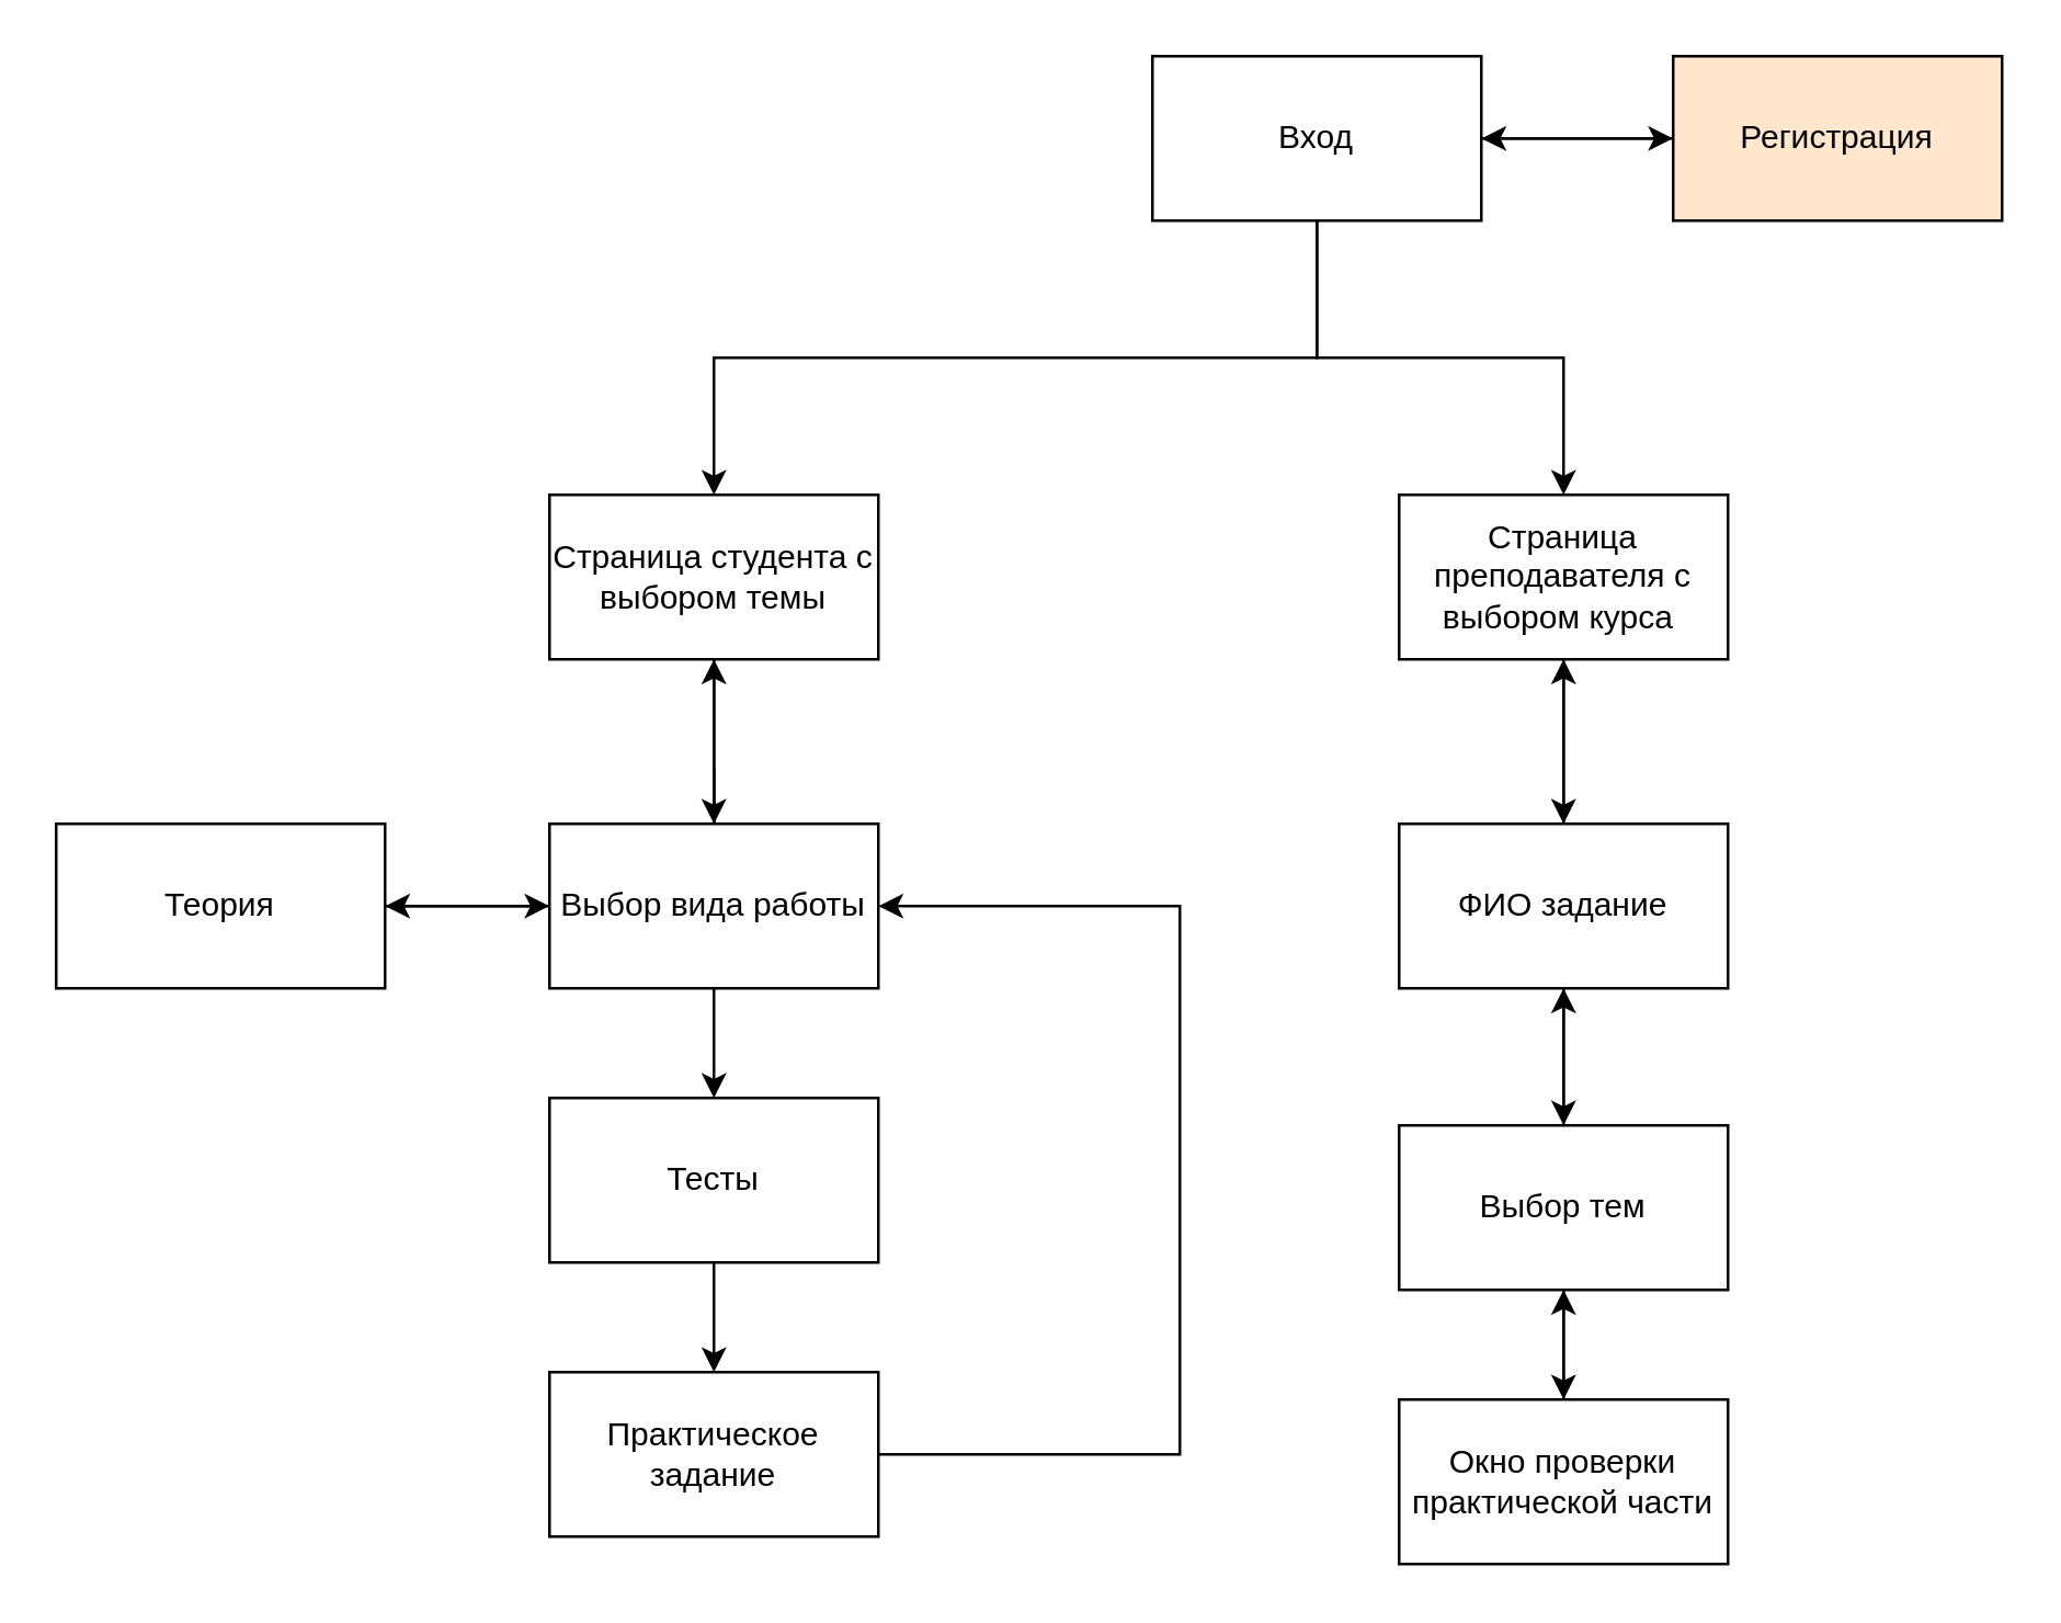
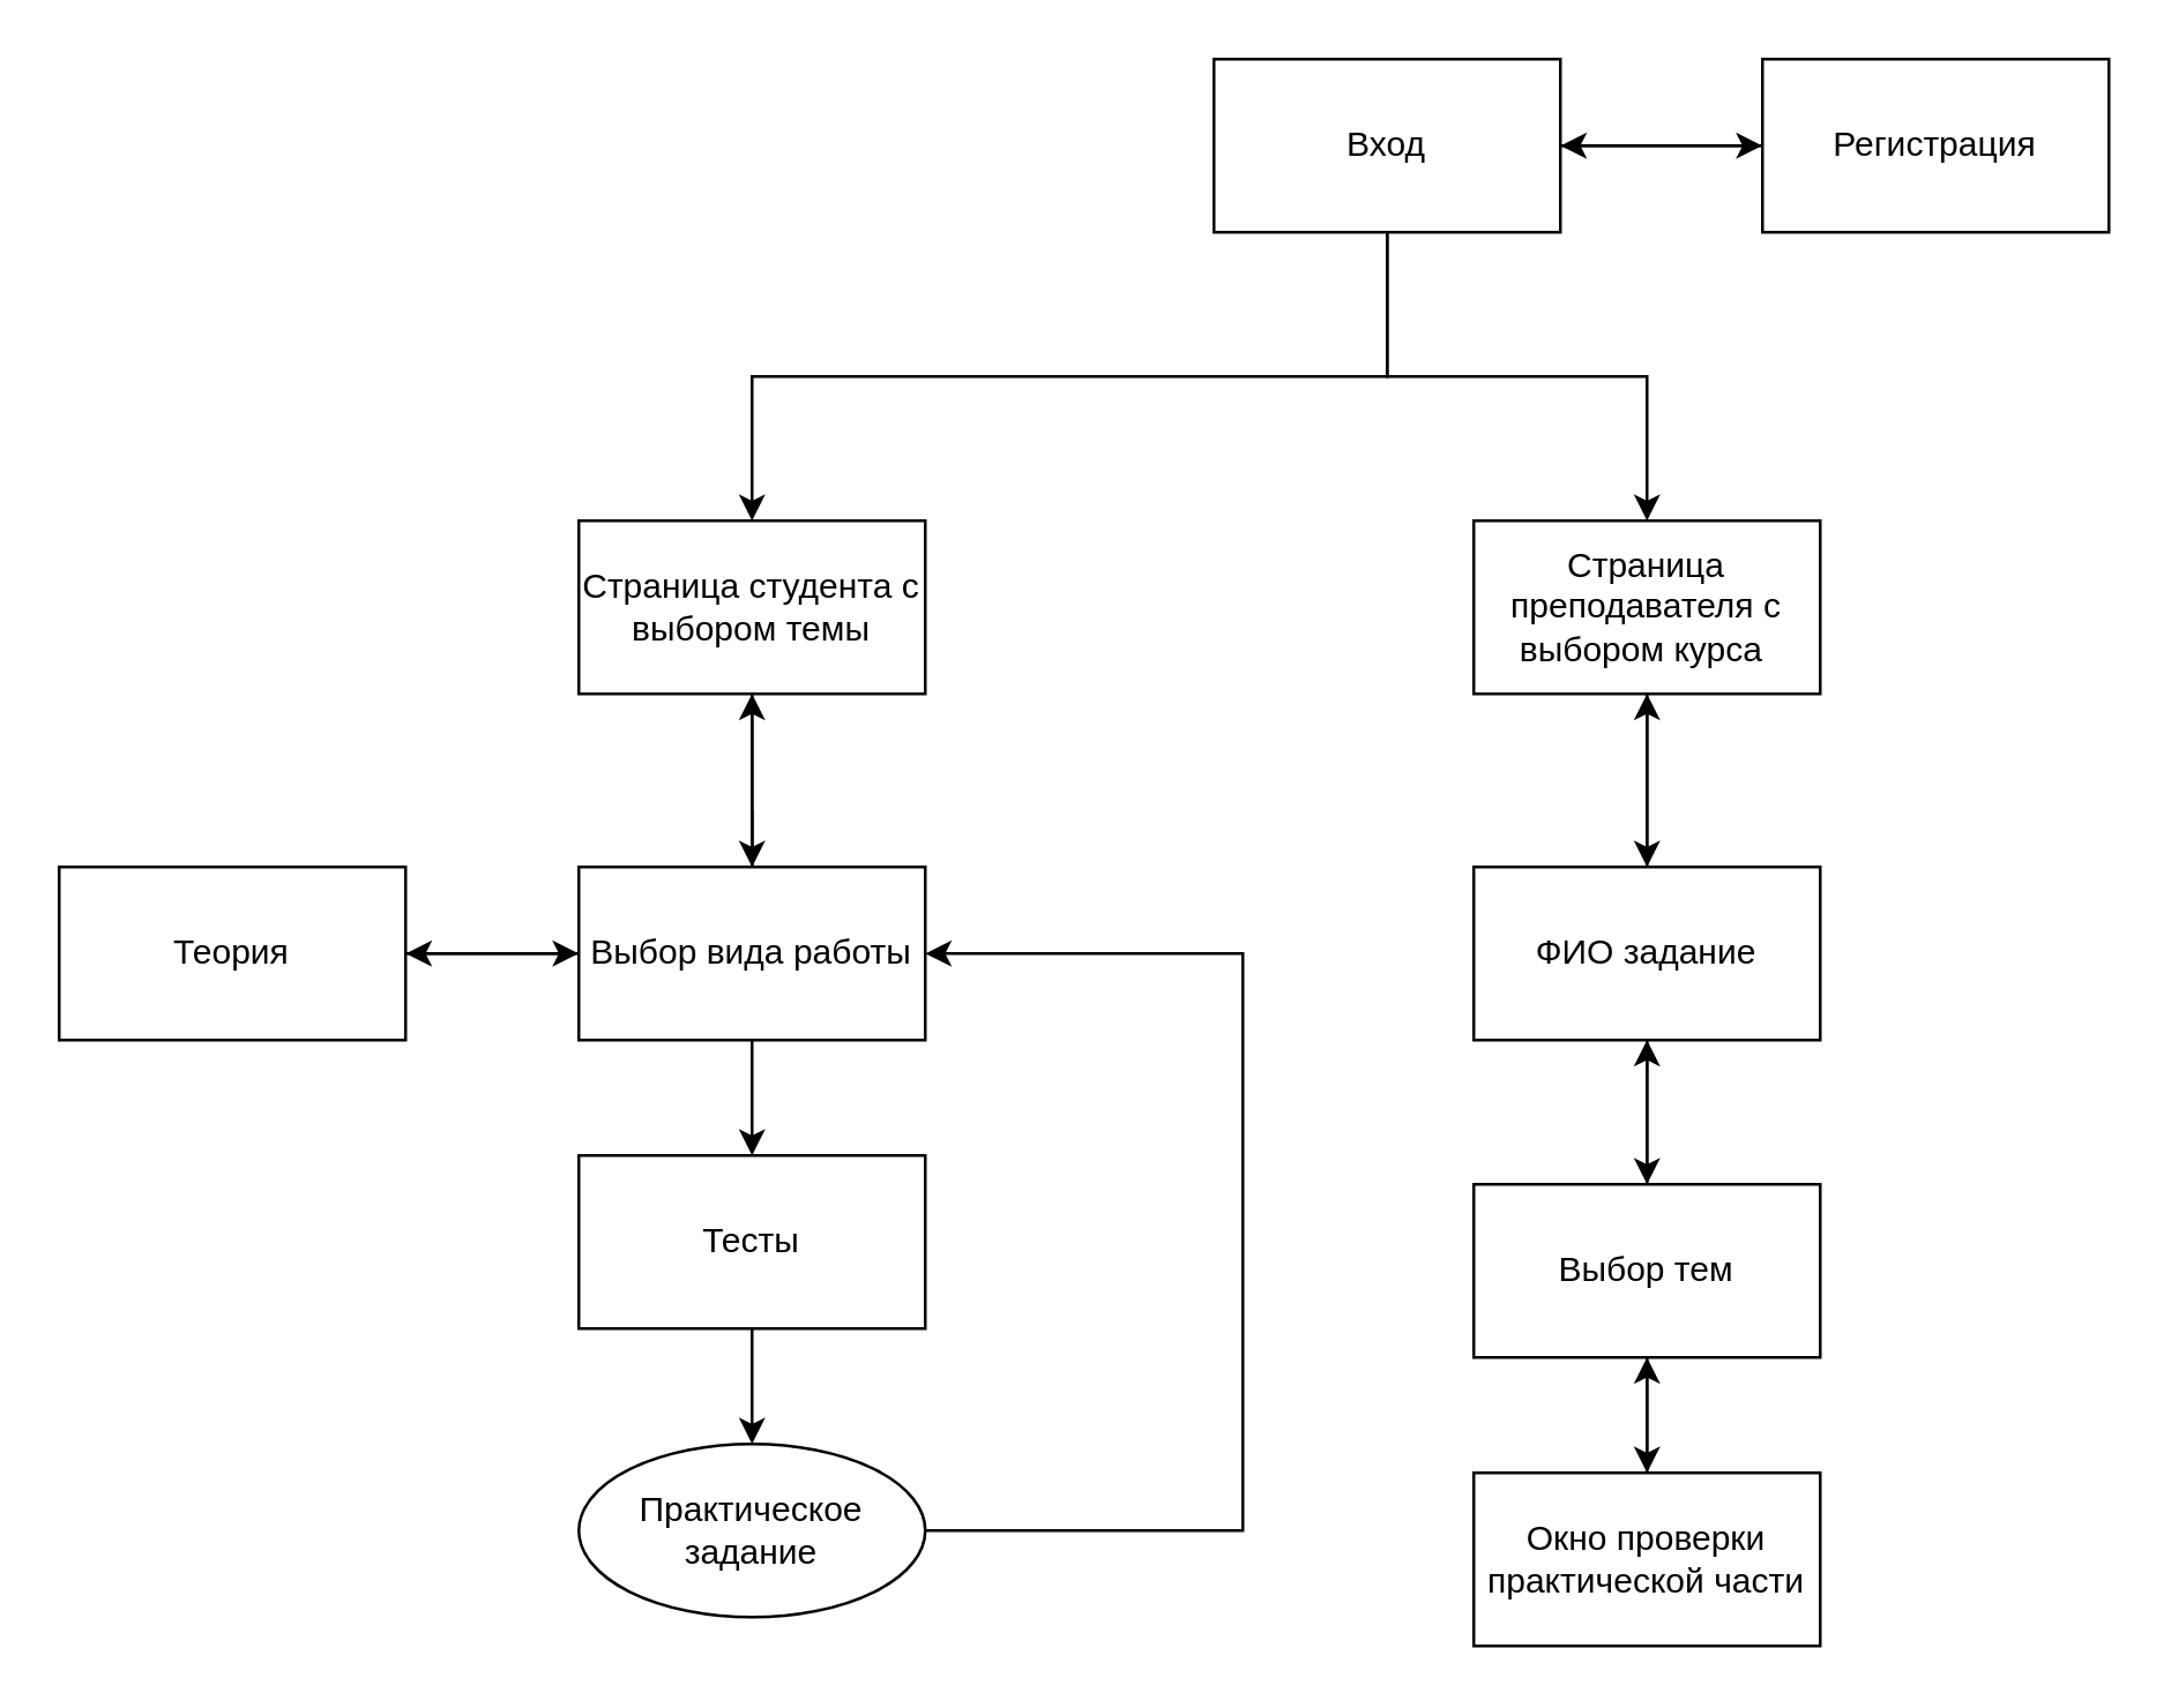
  <mxCell id="0" />
  <mxCell id="1" parent="0" />
  <mxCell id="2" style="edgeStyle=orthogonalEdgeStyle;rounded=0;orthogonalLoop=1;jettySize=auto;html=1;exitX=0.5;exitY=1;exitDx=0;exitDy=0;" edge="1" parent="1" source="5" target="9"><mxGeometry relative="1" as="geometry"><mxPoint x="300" y="180" as="targetPoint" /></mxGeometry></mxCell>
  <mxCell id="3" style="edgeStyle=orthogonalEdgeStyle;rounded=0;orthogonalLoop=1;jettySize=auto;html=1;exitX=0.5;exitY=1;exitDx=0;exitDy=0;" edge="1" parent="1" source="5" target="7"><mxGeometry relative="1" as="geometry"><mxPoint x="650" y="180" as="targetPoint" /></mxGeometry></mxCell>
  <mxCell id="4" style="edgeStyle=orthogonalEdgeStyle;rounded=0;orthogonalLoop=1;jettySize=auto;html=1;exitX=1;exitY=0.5;exitDx=0;exitDy=0;entryX=0;entryY=0.5;entryDx=0;entryDy=0;" edge="1" parent="1" source="5" target="11"><mxGeometry relative="1" as="geometry" /></mxCell>
  <mxCell id="5" value="Вход" style="rounded=0;whiteSpace=wrap;html=1;" vertex="1" parent="1"><mxGeometry x="420" y="20" width="120" height="60" as="geometry" /></mxCell>
  <mxCell id="6" style="edgeStyle=orthogonalEdgeStyle;rounded=0;orthogonalLoop=1;jettySize=auto;html=1;" edge="1" parent="1" source="7"><mxGeometry relative="1" as="geometry"><mxPoint x="570" y="300" as="targetPoint" /></mxGeometry></mxCell>
  <mxCell id="7" value="Страница преподавателя с выбором курса&lt;span style=&quot;background-color: transparent; color: light-dark(rgb(0, 0, 0), rgb(255, 255, 255));&quot;&gt;&amp;nbsp;&lt;/span&gt;" style="rounded=0;whiteSpace=wrap;html=1;" vertex="1" parent="1"><mxGeometry x="510" y="180" width="120" height="60" as="geometry" /></mxCell>
  <mxCell id="8" style="edgeStyle=orthogonalEdgeStyle;rounded=0;orthogonalLoop=1;jettySize=auto;html=1;exitX=0.5;exitY=1;exitDx=0;exitDy=0;entryX=0.5;entryY=0;entryDx=0;entryDy=0;" edge="1" parent="1" source="9" target="15"><mxGeometry relative="1" as="geometry"><mxPoint x="260" y="300" as="targetPoint" /></mxGeometry></mxCell>
  <mxCell id="9" value="Страница студента с выбором темы" style="rounded=0;whiteSpace=wrap;html=1;" vertex="1" parent="1"><mxGeometry x="200" y="180" width="120" height="60" as="geometry" /></mxCell>
  <mxCell id="10" style="edgeStyle=orthogonalEdgeStyle;rounded=0;orthogonalLoop=1;jettySize=auto;html=1;entryX=1;entryY=0.5;entryDx=0;entryDy=0;" edge="1" parent="1" source="11" target="5"><mxGeometry relative="1" as="geometry" /></mxCell>
- <mxCell id="11" value="Регистрация" style="rounded=0;whiteSpace=wrap;html=1;fillColor=#ffe6cc;" vertex="1" parent="1"><mxGeometry x="610" y="20" width="120" height="60" as="geometry" /></mxCell>
+ <mxCell id="11" value="Регистрация" style="rounded=0;whiteSpace=wrap;html=1;" vertex="1" parent="1"><mxGeometry x="610" y="20" width="120" height="60" as="geometry" /></mxCell>
  <mxCell id="12" style="edgeStyle=orthogonalEdgeStyle;rounded=0;orthogonalLoop=1;jettySize=auto;html=1;" edge="1" parent="1" source="15" target="17"><mxGeometry relative="1" as="geometry"><mxPoint x="200" y="430" as="targetPoint" /><Array as="points"><mxPoint x="200" y="330" /><mxPoint x="200" y="330" /></Array></mxGeometry></mxCell>
  <mxCell id="13" style="edgeStyle=orthogonalEdgeStyle;rounded=0;orthogonalLoop=1;jettySize=auto;html=1;entryX=0.5;entryY=1;entryDx=0;entryDy=0;" edge="1" parent="1" source="15" target="9"><mxGeometry relative="1" as="geometry" /></mxCell>
  <mxCell id="14" style="edgeStyle=orthogonalEdgeStyle;rounded=0;orthogonalLoop=1;jettySize=auto;html=1;entryX=0.5;entryY=0;entryDx=0;entryDy=0;" edge="1" parent="1" source="15" target="19"><mxGeometry relative="1" as="geometry"><mxPoint x="400" y="450" as="targetPoint" /><Array as="points"><mxPoint x="260" y="280" /><mxPoint x="260" y="280" /></Array></mxGeometry></mxCell>
  <mxCell id="15" value="Выбор вида работы" style="rounded=0;whiteSpace=wrap;html=1;" vertex="1" parent="1"><mxGeometry x="200" y="300" width="120" height="60" as="geometry" /></mxCell>
  <mxCell id="16" style="edgeStyle=orthogonalEdgeStyle;rounded=0;orthogonalLoop=1;jettySize=auto;html=1;entryX=0;entryY=0.5;entryDx=0;entryDy=0;" edge="1" parent="1" source="17" target="15"><mxGeometry relative="1" as="geometry" /></mxCell>
  <mxCell id="17" value="Теория" style="rounded=0;whiteSpace=wrap;html=1;" vertex="1" parent="1"><mxGeometry x="20" y="300" width="120" height="60" as="geometry" /></mxCell>
  <mxCell id="18" style="edgeStyle=orthogonalEdgeStyle;rounded=0;orthogonalLoop=1;jettySize=auto;html=1;" edge="1" parent="1" source="19" target="29"><mxGeometry relative="1" as="geometry"><mxPoint x="400" y="560" as="targetPoint" /></mxGeometry></mxCell>
  <mxCell id="19" value="Тесты" style="rounded=0;whiteSpace=wrap;html=1;" vertex="1" parent="1"><mxGeometry x="200" y="400" width="120" height="60" as="geometry" /></mxCell>
  <mxCell id="20" style="edgeStyle=orthogonalEdgeStyle;rounded=0;orthogonalLoop=1;jettySize=auto;html=1;entryX=0.5;entryY=1;entryDx=0;entryDy=0;" edge="1" parent="1" source="22" target="7"><mxGeometry relative="1" as="geometry" /></mxCell>
  <mxCell id="21" style="edgeStyle=orthogonalEdgeStyle;rounded=0;orthogonalLoop=1;jettySize=auto;html=1;" edge="1" parent="1" source="22" target="25"><mxGeometry relative="1" as="geometry"><mxPoint x="570" y="410" as="targetPoint" /></mxGeometry></mxCell>
  <mxCell id="22" value="ФИО задание" style="rounded=0;whiteSpace=wrap;html=1;" vertex="1" parent="1"><mxGeometry x="510" y="300" width="120" height="60" as="geometry" /></mxCell>
  <mxCell id="23" style="edgeStyle=orthogonalEdgeStyle;rounded=0;orthogonalLoop=1;jettySize=auto;html=1;entryX=0.5;entryY=1;entryDx=0;entryDy=0;" edge="1" parent="1" source="25" target="22"><mxGeometry relative="1" as="geometry" /></mxCell>
  <mxCell id="24" style="edgeStyle=orthogonalEdgeStyle;rounded=0;orthogonalLoop=1;jettySize=auto;html=1;" edge="1" parent="1" source="25" target="27"><mxGeometry relative="1" as="geometry"><mxPoint x="570" y="540" as="targetPoint" /></mxGeometry></mxCell>
  <mxCell id="25" value="Выбор тем" style="rounded=0;whiteSpace=wrap;html=1;" vertex="1" parent="1"><mxGeometry x="510" y="410" width="120" height="60" as="geometry" /></mxCell>
  <mxCell id="26" style="edgeStyle=orthogonalEdgeStyle;rounded=0;orthogonalLoop=1;jettySize=auto;html=1;" edge="1" parent="1" source="27" target="25"><mxGeometry relative="1" as="geometry" /></mxCell>
  <mxCell id="27" value="Окно проверки практической части" style="rounded=0;whiteSpace=wrap;html=1;" vertex="1" parent="1"><mxGeometry x="510" y="510" width="120" height="60" as="geometry" /></mxCell>
  <mxCell id="28" style="edgeStyle=orthogonalEdgeStyle;rounded=0;orthogonalLoop=1;jettySize=auto;html=1;entryX=1;entryY=0.5;entryDx=0;entryDy=0;" edge="1" parent="1" source="29" target="15"><mxGeometry relative="1" as="geometry"><Array as="points"><mxPoint x="430" y="530" /><mxPoint x="430" y="330" /></Array></mxGeometry></mxCell>
- <mxCell id="29" value="Практическое задание" style="rounded=0;whiteSpace=wrap;html=1;" vertex="1" parent="1"><mxGeometry x="200" y="500" width="120" height="60" as="geometry" /></mxCell>
+ <mxCell id="29" value="Практическое задание" style="ellipse;whiteSpace=wrap;html=1;" vertex="1" parent="1"><mxGeometry x="200" y="500" width="120" height="60" as="geometry" /></mxCell>
